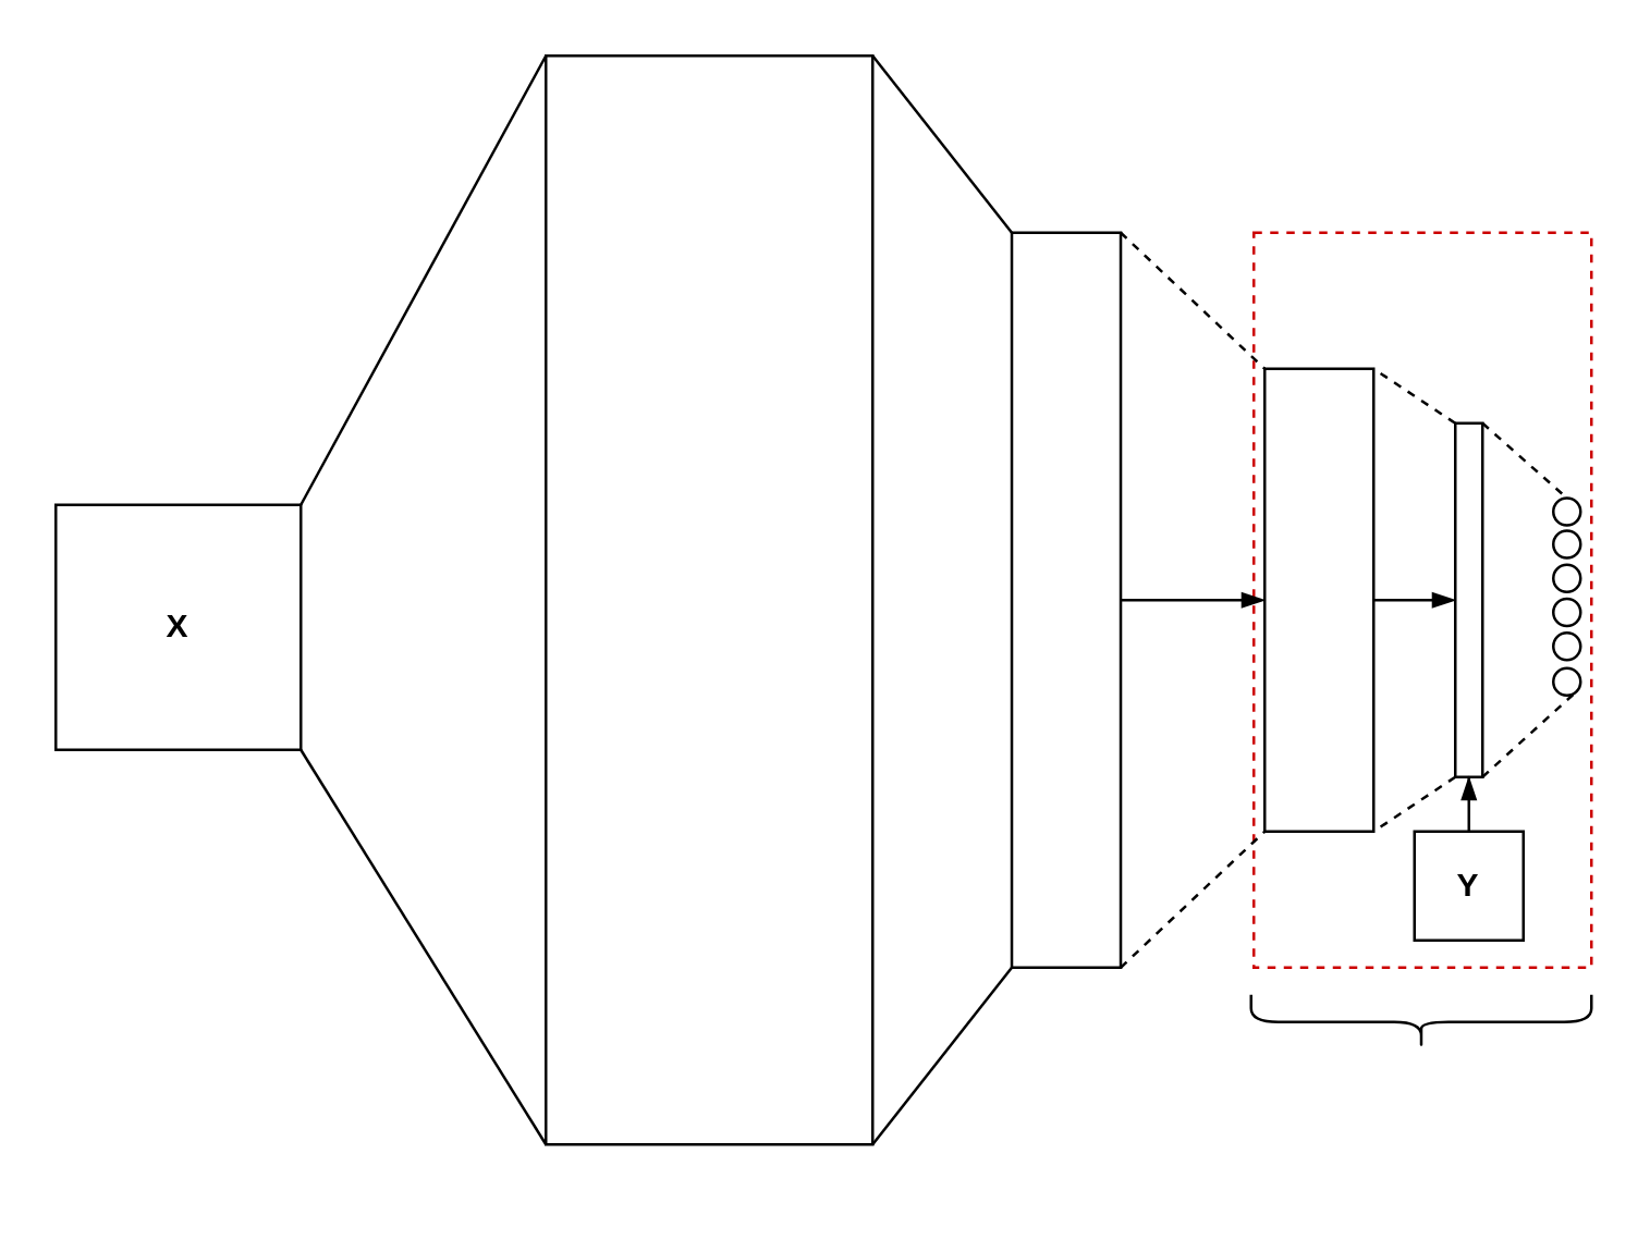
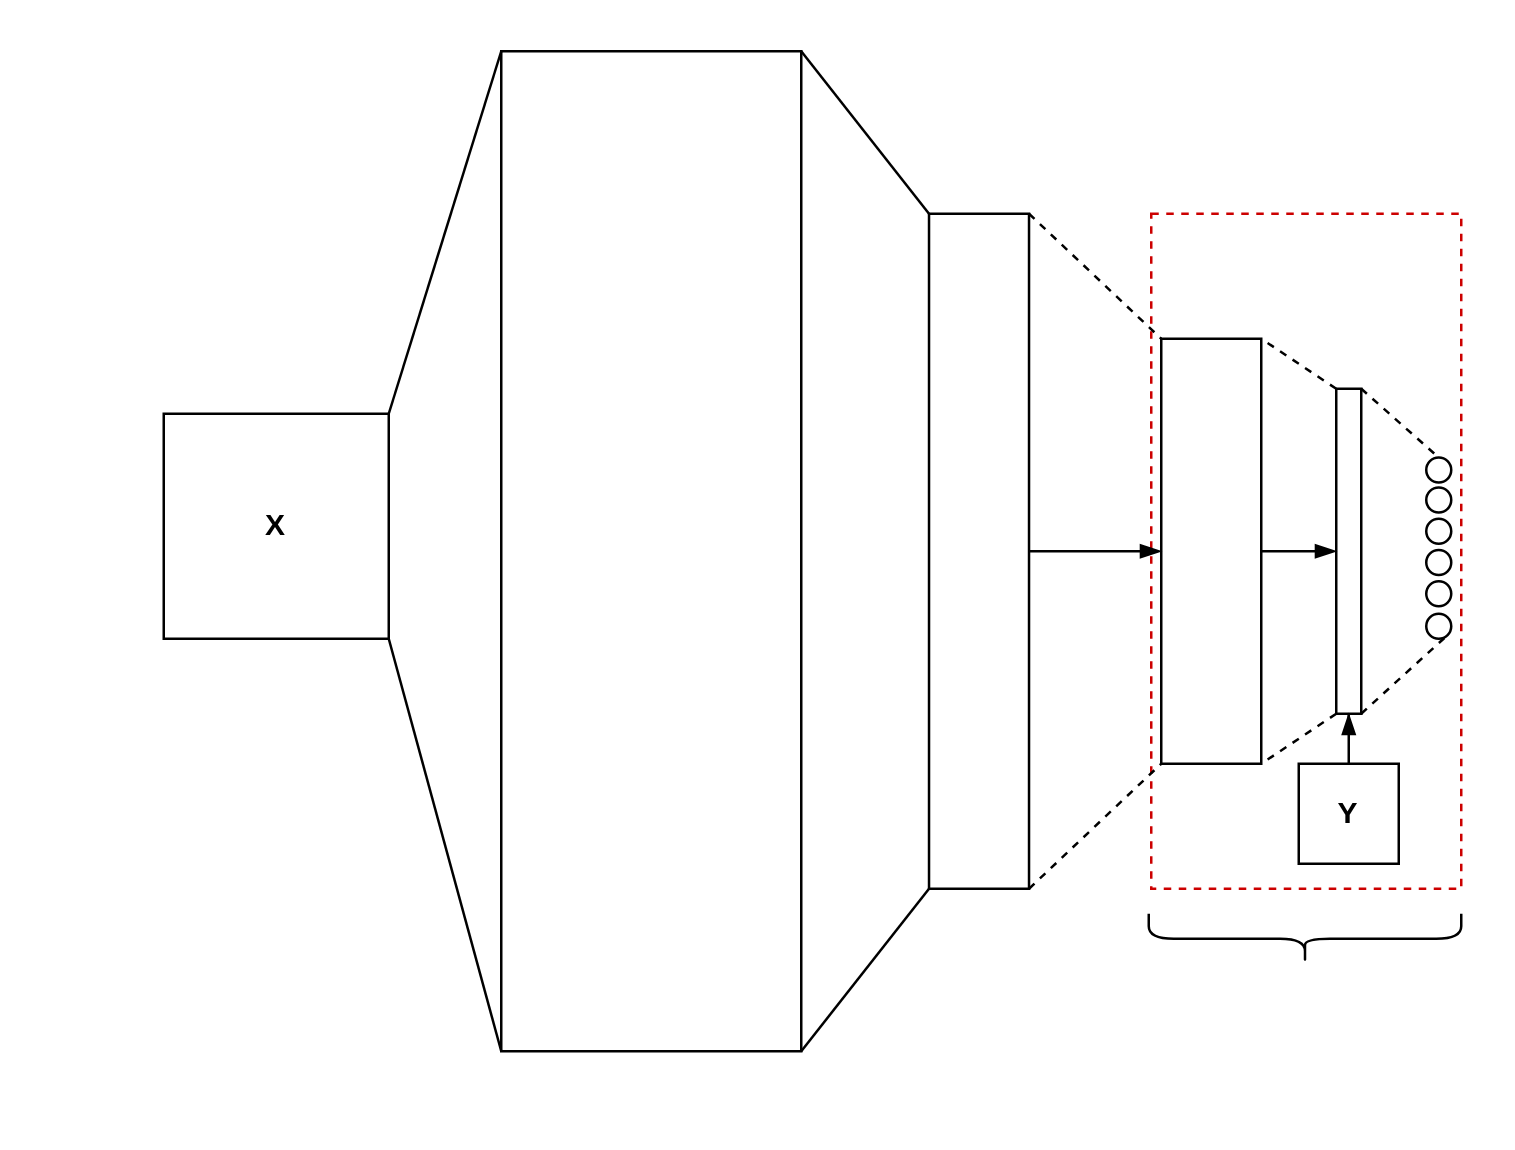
  <mxCell id="0" />
  <mxCell id="1" parent="0" />
  <mxCell id="2" value="" style="rounded=0;whiteSpace=wrap;html=1;fillColor=none;dashed=1;strokeColor=#CC0000;" parent="1" vertex="1"><mxGeometry x="460" y="85" width="124" height="270" as="geometry" /></mxCell>
  <mxCell id="3" style="edgeStyle=orthogonalEdgeStyle;rounded=0;orthogonalLoop=1;jettySize=auto;html=1;endArrow=blockThin;endFill=1;" parent="1" edge="1"><mxGeometry relative="1" as="geometry"><mxPoint x="290" y="230" as="targetPoint" /></mxGeometry></mxCell>
- <mxCell id="4" value="&lt;b&gt;X&lt;/b&gt;" style="rounded=0;whiteSpace=wrap;html=1;fillColor=none;" parent="1" vertex="1"><mxGeometry x="20" y="185" width="90" height="90" as="geometry" /></mxCell>
+ <mxCell id="4" value="&lt;b&gt;X&lt;/b&gt;" style="rounded=0;whiteSpace=wrap;html=1;fillColor=none;" parent="1" vertex="1"><mxGeometry x="65" y="165" width="90" height="90" as="geometry" /></mxCell>
  <mxCell id="5" style="edgeStyle=orthogonalEdgeStyle;rounded=0;orthogonalLoop=1;jettySize=auto;html=1;endArrow=blockThin;endFill=1;" parent="1" edge="1"><mxGeometry relative="1" as="geometry"><mxPoint x="440" y="230" as="targetPoint" /></mxGeometry></mxCell>
  <mxCell id="6" value="" style="edgeStyle=orthogonalEdgeStyle;rounded=0;orthogonalLoop=1;jettySize=auto;html=1;entryX=0;entryY=0.5;entryDx=0;entryDy=0;endArrow=blockThin;endFill=1;horizontal=0;" parent="1" source="11" target="18" edge="1"><mxGeometry y="5" relative="1" as="geometry"><mxPoint as="offset" /></mxGeometry></mxCell>
  <mxCell id="7" style="edgeStyle=orthogonalEdgeStyle;rounded=0;orthogonalLoop=1;jettySize=auto;html=1;entryX=0;entryY=0.5;entryDx=0;entryDy=0;endArrow=blockThin;endFill=1;" parent="1" source="8" target="11" edge="1"><mxGeometry relative="1" as="geometry" /></mxCell>
  <mxCell id="8" value="" style="rounded=0;whiteSpace=wrap;html=1;fillColor=none;" parent="1" vertex="1"><mxGeometry x="371.11" y="85" width="40" height="270" as="geometry" /></mxCell>
  <mxCell id="9" style="edgeStyle=orthogonalEdgeStyle;rounded=0;orthogonalLoop=1;jettySize=auto;html=1;endArrow=blockThin;endFill=1;entryX=0.5;entryY=1;entryDx=0;entryDy=0;" parent="1" source="10" target="18" edge="1"><mxGeometry relative="1" as="geometry"><mxPoint x="579" y="265" as="targetPoint" /></mxGeometry></mxCell>
  <mxCell id="10" value="&lt;b&gt;Y&lt;/b&gt;" style="whiteSpace=wrap;html=1;aspect=fixed;direction=south;fillColor=none;" parent="1" vertex="1"><mxGeometry x="519" y="305" width="40" height="40" as="geometry" /></mxCell>
  <mxCell id="11" value="" style="rounded=0;whiteSpace=wrap;html=1;fillColor=none;" parent="1" vertex="1"><mxGeometry x="464" y="135" width="40" height="170" as="geometry" /></mxCell>
  <mxCell id="12" value="" style="ellipse;whiteSpace=wrap;html=1;aspect=fixed;fillColor=none;" parent="1" vertex="1"><mxGeometry x="570" y="182.5" width="10" height="10" as="geometry" /></mxCell>
  <mxCell id="13" value="" style="ellipse;whiteSpace=wrap;html=1;aspect=fixed;fillColor=none;" parent="1" vertex="1"><mxGeometry x="570" y="194.5" width="10" height="10" as="geometry" /></mxCell>
  <mxCell id="14" value="" style="ellipse;whiteSpace=wrap;html=1;aspect=fixed;fillColor=none;" parent="1" vertex="1"><mxGeometry x="570" y="207" width="10" height="10" as="geometry" /></mxCell>
  <mxCell id="15" value="" style="ellipse;whiteSpace=wrap;html=1;aspect=fixed;fillColor=none;" parent="1" vertex="1"><mxGeometry x="570" y="232" width="10" height="10" as="geometry" /></mxCell>
  <mxCell id="16" value="" style="ellipse;whiteSpace=wrap;html=1;aspect=fixed;fillColor=none;" parent="1" vertex="1"><mxGeometry x="570" y="245" width="10" height="10" as="geometry" /></mxCell>
  <mxCell id="17" value="" style="ellipse;whiteSpace=wrap;html=1;aspect=fixed;fillColor=none;" parent="1" vertex="1"><mxGeometry x="570" y="219.5" width="10" height="10" as="geometry" /></mxCell>
  <mxCell id="18" value="" style="rounded=0;whiteSpace=wrap;html=1;fillColor=none;" parent="1" vertex="1"><mxGeometry x="534" y="155" width="10" height="130" as="geometry" /></mxCell>
  <mxCell id="19" value="" style="endArrow=none;html=1;entryX=0.5;entryY=0;entryDx=0;entryDy=0;dashed=1;" parent="1" target="12" edge="1"><mxGeometry width="50" height="50" relative="1" as="geometry"><mxPoint x="544" y="155" as="sourcePoint" /><mxPoint x="404" y="255" as="targetPoint" /></mxGeometry></mxCell>
  <mxCell id="20" value="" style="endArrow=none;html=1;entryX=1;entryY=1;entryDx=0;entryDy=0;exitX=1;exitY=1;exitDx=0;exitDy=0;dashed=1;" parent="1" source="18" target="16" edge="1"><mxGeometry width="50" height="50" relative="1" as="geometry"><mxPoint x="554" y="165" as="sourcePoint" /><mxPoint x="585" y="192.5" as="targetPoint" /></mxGeometry></mxCell>
  <mxCell id="21" value="" style="endArrow=none;html=1;dashed=1;entryX=1;entryY=0;entryDx=0;entryDy=0;exitX=0;exitY=0;exitDx=0;exitDy=0;" parent="1" source="18" target="11" edge="1"><mxGeometry width="50" height="50" relative="1" as="geometry"><mxPoint x="354" y="305" as="sourcePoint" /><mxPoint x="404" y="255" as="targetPoint" /></mxGeometry></mxCell>
  <mxCell id="22" value="" style="endArrow=none;html=1;dashed=1;entryX=1;entryY=1;entryDx=0;entryDy=0;exitX=0;exitY=1;exitDx=0;exitDy=0;" parent="1" source="18" target="11" edge="1"><mxGeometry width="50" height="50" relative="1" as="geometry"><mxPoint x="354" y="305" as="sourcePoint" /><mxPoint x="404" y="255" as="targetPoint" /></mxGeometry></mxCell>
  <mxCell id="23" value="" style="endArrow=none;html=1;dashed=1;entryX=0;entryY=0;entryDx=0;entryDy=0;exitX=1;exitY=0;exitDx=0;exitDy=0;" parent="1" source="8" target="11" edge="1"><mxGeometry width="50" height="50" relative="1" as="geometry"><mxPoint x="411.11" y="273.75" as="sourcePoint" /><mxPoint x="461.11" y="223.75" as="targetPoint" /></mxGeometry></mxCell>
  <mxCell id="24" value="" style="endArrow=none;html=1;dashed=1;entryX=0;entryY=1;entryDx=0;entryDy=0;exitX=1;exitY=1;exitDx=0;exitDy=0;" parent="1" source="8" target="11" edge="1"><mxGeometry width="50" height="50" relative="1" as="geometry"><mxPoint x="411.11" y="273.75" as="sourcePoint" /><mxPoint x="461.11" y="223.75" as="targetPoint" /></mxGeometry></mxCell>
  <mxCell id="25" value="" style="endArrow=none;html=1;entryX=0;entryY=0;entryDx=0;entryDy=0;exitX=1;exitY=0;exitDx=0;exitDy=0;" parent="1" source="28" target="8" edge="1"><mxGeometry width="50" height="50" relative="1" as="geometry"><mxPoint x="309.999" y="167.5" as="sourcePoint" /><mxPoint x="371.11" y="255" as="targetPoint" /></mxGeometry></mxCell>
  <mxCell id="26" value="" style="endArrow=none;html=1;entryX=0;entryY=1;entryDx=0;entryDy=0;exitX=1;exitY=1;exitDx=0;exitDy=0;" parent="1" source="28" target="8" edge="1"><mxGeometry width="50" height="50" relative="1" as="geometry"><mxPoint x="331.11" y="272.5" as="sourcePoint" /><mxPoint x="371.11" y="255" as="targetPoint" /></mxGeometry></mxCell>
  <mxCell id="27" value="" style="shape=curlyBracket;whiteSpace=wrap;html=1;rounded=1;rotation=-90;size=0.5;" parent="1" vertex="1"><mxGeometry x="511.5" y="312.5" width="20" height="125" as="geometry" /></mxCell>
  <mxCell id="28" value="" style="rounded=0;whiteSpace=wrap;html=1;fillColor=none;fontColor=#007FFF;" vertex="1" parent="1"><mxGeometry x="200" y="20" width="120" height="400" as="geometry" /></mxCell>
  <mxCell id="29" value="" style="endArrow=none;html=1;strokeWidth=1;fontColor=#007FFF;entryX=0;entryY=0;entryDx=0;entryDy=0;exitX=1;exitY=0;exitDx=0;exitDy=0;" edge="1" parent="1" source="4" target="28"><mxGeometry width="50" height="50" relative="1" as="geometry"><mxPoint x="340" y="315" as="sourcePoint" /><mxPoint x="180" y="65" as="targetPoint" /></mxGeometry></mxCell>
  <mxCell id="30" value="" style="endArrow=none;html=1;strokeWidth=1;fontColor=#007FFF;exitX=1;exitY=1;exitDx=0;exitDy=0;entryX=0;entryY=1;entryDx=0;entryDy=0;" edge="1" parent="1" source="4" target="28"><mxGeometry width="50" height="50" relative="1" as="geometry"><mxPoint x="340" y="315" as="sourcePoint" /><mxPoint x="390" y="265" as="targetPoint" /></mxGeometry></mxCell>
